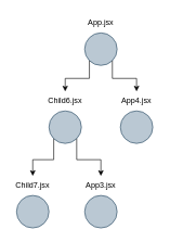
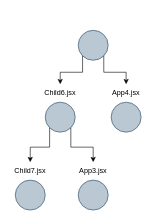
  <mxCell id="0" />
  <mxCell id="1" parent="0" />
  <mxCell id="2" value="" style="group" vertex="1" connectable="0" parent="1"><mxGeometry x="125" y="20" width="60" height="80" as="geometry" /></mxCell>
  <mxCell id="3" value="" style="ellipse;whiteSpace=wrap;html=1;aspect=fixed;fillColor=#bac8d3;strokeColor=#23445d;" vertex="1" parent="2"><mxGeometry x="5" y="30" width="50" height="50" as="geometry" /></mxCell>
- <mxCell id="4" value="App.jsx" style="text;html=1;strokeColor=none;fillColor=none;align=center;verticalAlign=middle;whiteSpace=wrap;rounded=0;" vertex="1" parent="2"><mxGeometry width="60" height="30" as="geometry" /></mxCell>
  <mxCell id="5" value="" style="group" vertex="1" connectable="0" parent="1"><mxGeometry x="70" y="140" width="60" height="80" as="geometry" /></mxCell>
  <mxCell id="6" value="" style="ellipse;whiteSpace=wrap;html=1;aspect=fixed;fillColor=#bac8d3;strokeColor=#23445d;" vertex="1" parent="5"><mxGeometry x="5" y="30" width="50" height="50" as="geometry" /></mxCell>
  <mxCell id="7" value="Child6.jsx" style="text;html=1;strokeColor=none;fillColor=none;align=center;verticalAlign=middle;whiteSpace=wrap;rounded=0;" vertex="1" parent="5"><mxGeometry width="60" height="30" as="geometry" /></mxCell>
  <mxCell id="8" value="" style="group" vertex="1" connectable="0" parent="1"><mxGeometry x="20" y="270" width="60" height="80" as="geometry" /></mxCell>
  <mxCell id="9" value="" style="ellipse;whiteSpace=wrap;html=1;aspect=fixed;fillColor=#bac8d3;strokeColor=#23445d;" vertex="1" parent="8"><mxGeometry x="5" y="30" width="50" height="50" as="geometry" /></mxCell>
  <mxCell id="10" value="Child7.jsx" style="text;html=1;strokeColor=none;fillColor=none;align=center;verticalAlign=middle;whiteSpace=wrap;rounded=0;" vertex="1" parent="8"><mxGeometry width="60" height="30" as="geometry" /></mxCell>
  <mxCell id="11" value="App4.jsx" style="text;html=1;strokeColor=none;fillColor=none;align=center;verticalAlign=middle;whiteSpace=wrap;rounded=0;" vertex="1" parent="1"><mxGeometry x="180" y="140" width="60" height="30" as="geometry" /></mxCell>
  <mxCell id="12" value="" style="ellipse;whiteSpace=wrap;html=1;aspect=fixed;fillColor=#bac8d3;strokeColor=#23445d;" vertex="1" parent="1"><mxGeometry x="185" y="170" width="50" height="50" as="geometry" /></mxCell>
  <mxCell id="13" style="edgeStyle=orthogonalEdgeStyle;rounded=0;orthogonalLoop=1;jettySize=auto;html=1;exitX=0;exitY=1;exitDx=0;exitDy=0;entryX=0.5;entryY=0;entryDx=0;entryDy=0;" edge="1" parent="1" source="3" target="7"><mxGeometry relative="1" as="geometry" /></mxCell>
  <mxCell id="14" style="edgeStyle=orthogonalEdgeStyle;rounded=0;orthogonalLoop=1;jettySize=auto;html=1;exitX=1;exitY=1;exitDx=0;exitDy=0;entryX=0.5;entryY=0;entryDx=0;entryDy=0;" edge="1" parent="1" source="3" target="11"><mxGeometry relative="1" as="geometry" /></mxCell>
  <mxCell id="15" style="edgeStyle=orthogonalEdgeStyle;rounded=0;orthogonalLoop=1;jettySize=auto;html=1;exitX=0;exitY=1;exitDx=0;exitDy=0;entryX=0.5;entryY=0;entryDx=0;entryDy=0;" edge="1" parent="1" source="6" target="10"><mxGeometry relative="1" as="geometry" /></mxCell>
  <mxCell id="16" style="edgeStyle=orthogonalEdgeStyle;rounded=0;orthogonalLoop=1;jettySize=auto;html=1;exitX=1;exitY=1;exitDx=0;exitDy=0;entryX=0.5;entryY=0;entryDx=0;entryDy=0;" edge="1" parent="1" source="6" target="19"><mxGeometry relative="1" as="geometry"><mxPoint x="160" y="230" as="targetPoint" /></mxGeometry></mxCell>
  <mxCell id="17" value="" style="group" vertex="1" connectable="0" parent="1"><mxGeometry x="125" y="270" width="60" height="80" as="geometry" /></mxCell>
  <mxCell id="18" value="" style="ellipse;whiteSpace=wrap;html=1;aspect=fixed;fillColor=#bac8d3;strokeColor=#23445d;" vertex="1" parent="17"><mxGeometry x="5" y="30" width="50" height="50" as="geometry" /></mxCell>
  <mxCell id="19" value="App3.jsx" style="text;html=1;strokeColor=none;fillColor=none;align=center;verticalAlign=middle;whiteSpace=wrap;rounded=0;" vertex="1" parent="17"><mxGeometry width="60" height="30" as="geometry" /></mxCell>
